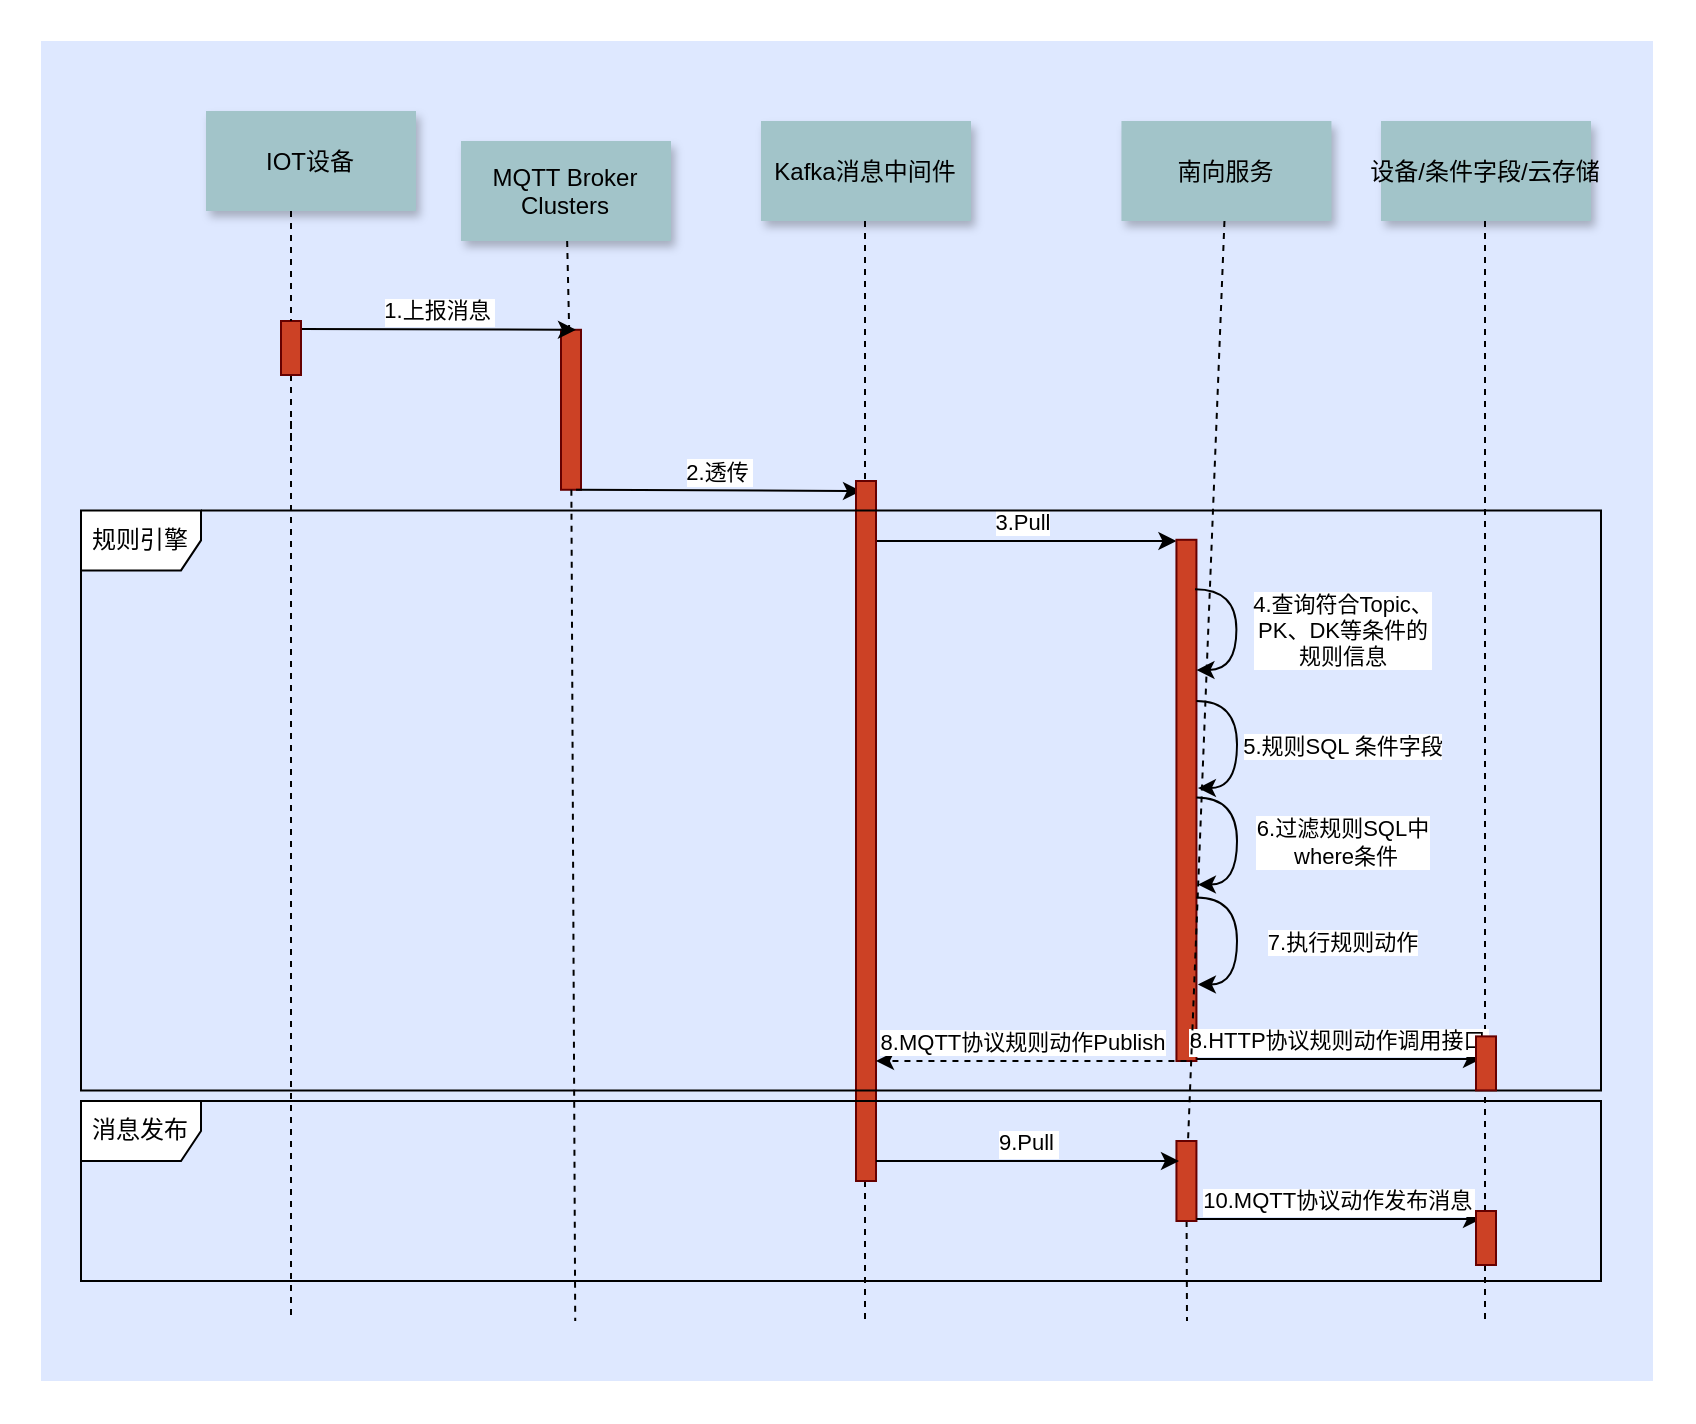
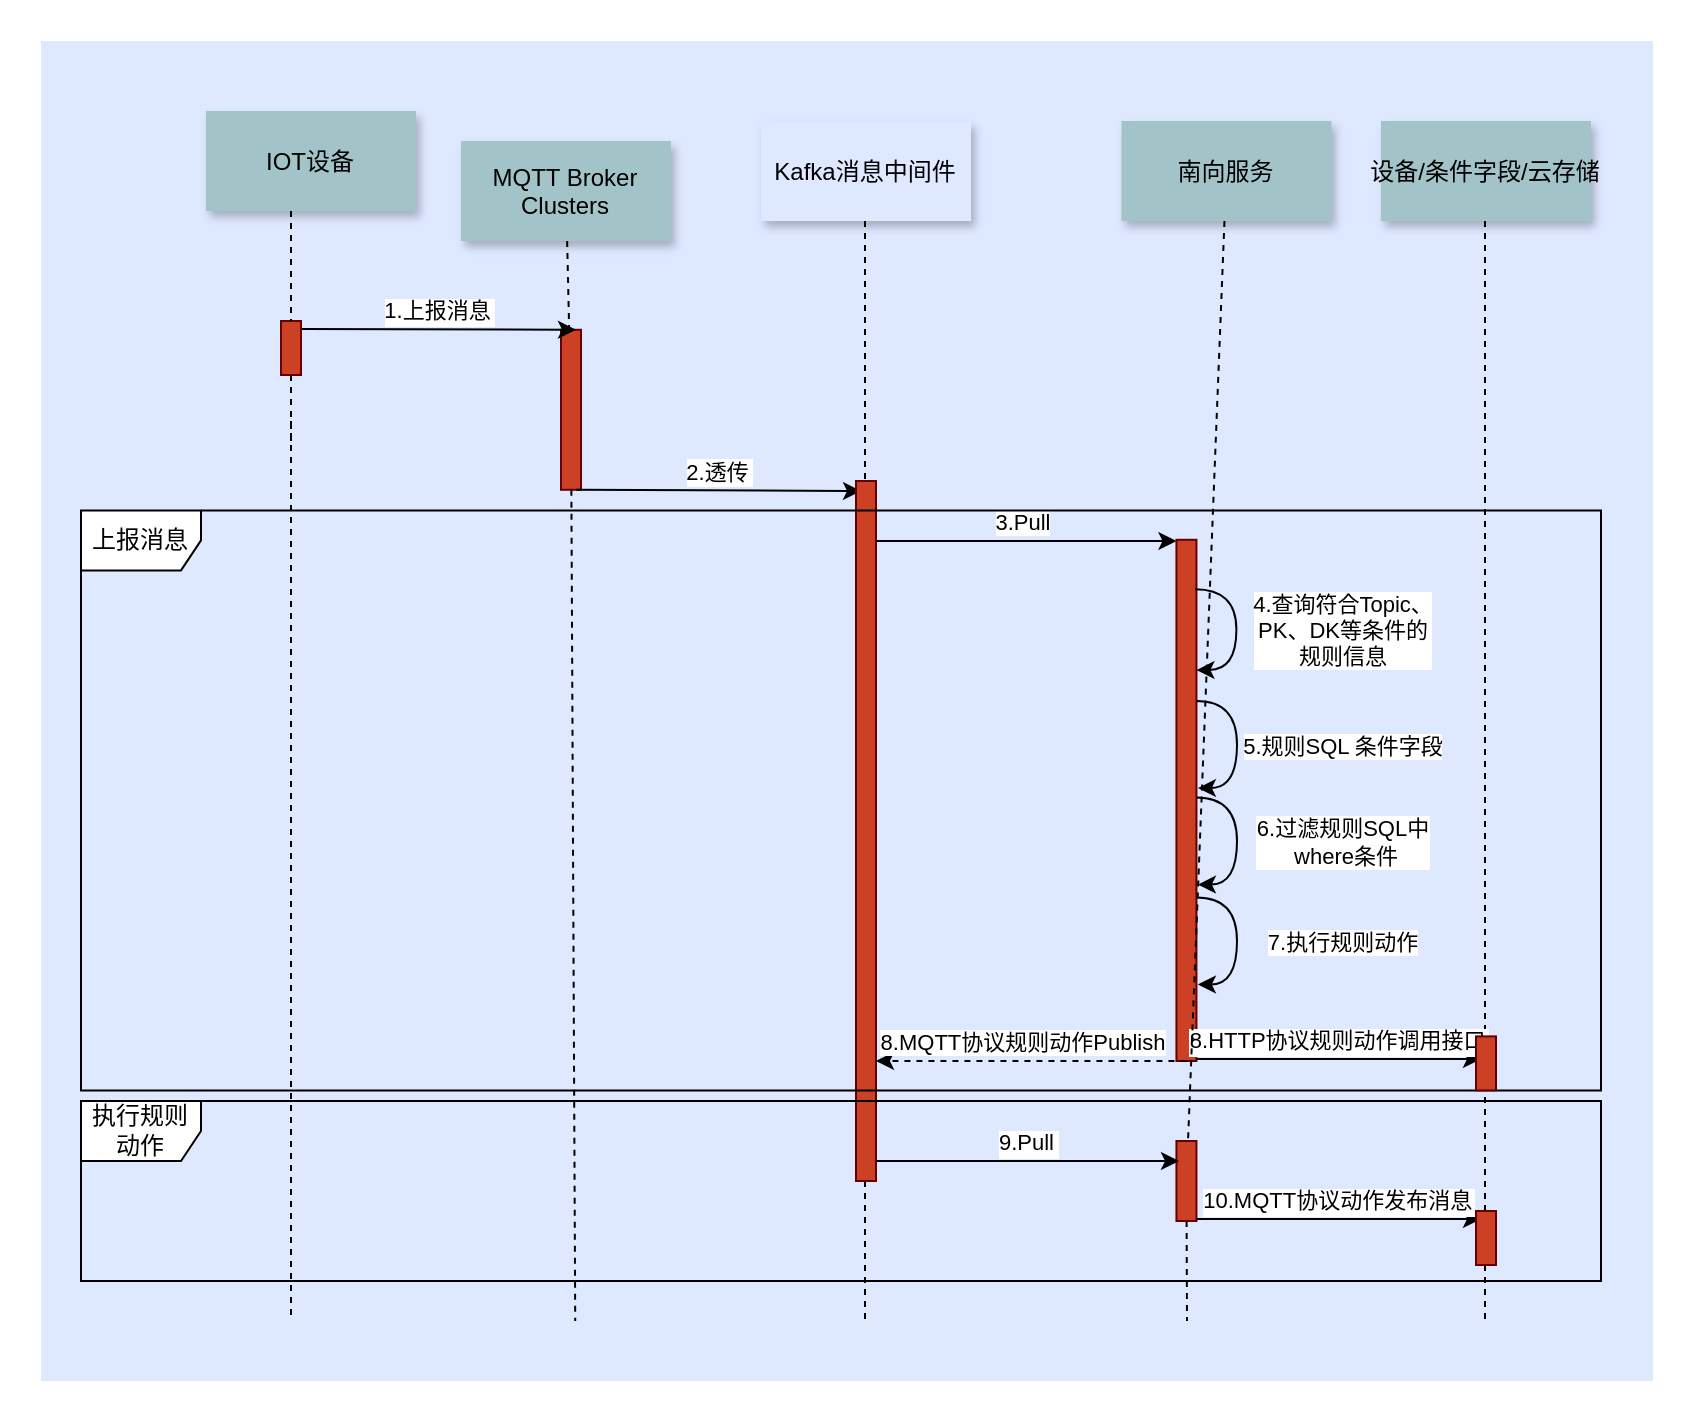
  <mxCell id="0" />
  <mxCell id="1" parent="0" />
  <mxCell id="2" value="" style="fillColor=#DEE8FF;strokeColor=none" parent="1" vertex="1"><mxGeometry x="20" y="20" width="806" height="670" as="geometry" /></mxCell>
  <mxCell id="3" value="IOT设备" style="shadow=1;fillColor=#A2C4C9;strokeColor=none" parent="1" vertex="1"><mxGeometry x="102.5" y="55" width="105" height="50" as="geometry" /></mxCell>
  <mxCell id="4" value="" style="fillColor=#CC4125;strokeColor=#660000" parent="1" vertex="1"><mxGeometry x="280" y="164.39" width="10" height="80" as="geometry" /></mxCell>
  <mxCell id="5" value="MQTT Broker&#10;Clusters" style="shadow=1;fillColor=#A2C4C9;strokeColor=none" parent="1" vertex="1"><mxGeometry x="230" y="70" width="105" height="50" as="geometry" /></mxCell>
  <mxCell id="6" value="" style="edgeStyle=none;endArrow=none;dashed=1" parent="1" source="5" target="4" edge="1"><mxGeometry x="272.335" y="165" width="100" height="100" as="geometry"><mxPoint x="287.259" y="110" as="sourcePoint" /><mxPoint x="287.576" y="165" as="targetPoint" /></mxGeometry></mxCell>
- <mxCell id="7" value="Kafka消息中间件" style="shadow=1;fillColor=#A2C4C9;strokeColor=none" parent="1" vertex="1"><mxGeometry x="380.004" y="60" width="105" height="50" as="geometry" /></mxCell>
+ <mxCell id="7" value="Kafka消息中间件" style="shadow=1;fillColor=#dee8ff;strokeColor=none;" parent="1" vertex="1"><mxGeometry x="380.004" y="60" width="105" height="50" as="geometry" /></mxCell>
  <mxCell id="8" value="2.透传" style="edgeStyle=elbowEdgeStyle;elbow=vertical;verticalLabelPosition=top;verticalAlign=bottom;exitX=0.75;exitY=1;exitDx=0;exitDy=0;entryX=0.25;entryY=0.015;entryDx=0;entryDy=0;entryPerimeter=0;" parent="1" source="4" target="19" edge="1"><mxGeometry x="350" y="290" width="100" height="100" as="geometry"><mxPoint x="290" y="390" as="sourcePoint" /><mxPoint x="420" y="244" as="targetPoint" /></mxGeometry></mxCell>
  <mxCell id="9" value="南向服务" style="shadow=1;fillColor=#A2C4C9;strokeColor=none" parent="1" vertex="1"><mxGeometry x="560.22" y="60" width="105" height="50" as="geometry" /></mxCell>
  <mxCell id="10" value="" style="edgeStyle=none;endArrow=none;dashed=1" parent="1" source="33" edge="1"><mxGeometry x="592.208" y="175.0" width="100" height="100" as="geometry"><mxPoint x="592.373" y="110" as="sourcePoint" /><mxPoint x="593" y="660" as="targetPoint" /></mxGeometry></mxCell>
  <mxCell id="11" value="设备/条件字段/云存储" style="shadow=1;fillColor=#A2C4C9;strokeColor=none" parent="1" vertex="1"><mxGeometry x="690" y="60" width="105" height="50" as="geometry" /></mxCell>
  <mxCell id="12" value="" style="edgeStyle=elbowEdgeStyle;elbow=vertical;verticalLabelPosition=top;verticalAlign=bottom" parent="1" source="19" target="20" edge="1"><mxGeometry x="517.72" y="270" width="100" height="100" as="geometry"><mxPoint x="457.72" y="370" as="sourcePoint" /><mxPoint x="557.72" y="270" as="targetPoint" /><Array as="points"><mxPoint x="507.72" y="270" /></Array></mxGeometry></mxCell>
  <mxCell id="13" value="3.Pull" style="edgeLabel;html=1;align=center;verticalAlign=middle;resizable=0;points=[];" parent="12" vertex="1" connectable="0"><mxGeometry relative="1" as="geometry"><mxPoint x="-2.5" y="-10" as="offset" /></mxGeometry></mxCell>
  <mxCell id="14" value="" style="edgeStyle=elbowEdgeStyle;elbow=horizontal;endArrow=none;dashed=1" parent="1" source="39" edge="1"><mxGeometry x="230.0" y="310" width="100" height="100" as="geometry"><mxPoint x="170" y="410" as="sourcePoint" /><mxPoint x="145" y="220" as="targetPoint" /></mxGeometry></mxCell>
  <mxCell id="15" value="" style="edgeStyle=none;dashed=1;endArrow=none" parent="1" edge="1"><mxGeometry x="50" y="300" width="100" height="100" as="geometry"><mxPoint x="145" y="210" as="sourcePoint" /><mxPoint x="145" y="660" as="targetPoint" /></mxGeometry></mxCell>
  <mxCell id="16" value="" style="edgeStyle=none;endArrow=none;dashed=1" parent="1" source="4" edge="1"><mxGeometry x="376.571" y="339.697" width="100" height="100" as="geometry"><mxPoint x="391.736" y="284.697" as="sourcePoint" /><mxPoint x="287.111" y="660" as="targetPoint" /></mxGeometry></mxCell>
  <mxCell id="17" value="1.上报消息" style="edgeStyle=none;verticalLabelPosition=top;verticalAlign=bottom;entryX=0.75;entryY=0;entryDx=0;entryDy=0;" parent="1" target="4" edge="1"><mxGeometry x="242.955" y="77.096" width="100" height="100" as="geometry"><mxPoint x="150" y="164" as="sourcePoint" /><mxPoint x="260" y="164.386" as="targetPoint" /></mxGeometry></mxCell>
  <mxCell id="18" value="" style="edgeStyle=none;endArrow=none;dashed=1" parent="1" edge="1"><mxGeometry x="431.488" y="175.0" width="100" height="100" as="geometry"><mxPoint x="432" y="110" as="sourcePoint" /><mxPoint x="432" y="660" as="targetPoint" /></mxGeometry></mxCell>
  <mxCell id="19" value="" style="fillColor=#CC4125;strokeColor=#660000" parent="1" vertex="1"><mxGeometry x="427.5" y="240" width="10" height="350" as="geometry" /></mxCell>
  <mxCell id="20" value="" style="fillColor=#CC4125;strokeColor=#660000" parent="1" vertex="1"><mxGeometry x="587.72" y="269.39" width="10" height="260.61" as="geometry" /></mxCell>
  <mxCell id="21" style="edgeStyle=orthogonalEdgeStyle;curved=1;rounded=0;orthogonalLoop=1;jettySize=auto;html=1;exitX=0.928;exitY=0.095;exitDx=0;exitDy=0;entryX=1;entryY=0.25;entryDx=0;entryDy=0;exitPerimeter=0;" parent="1" source="20" target="20" edge="1"><mxGeometry relative="1" as="geometry" /></mxCell>
  <mxCell id="22" value="4.查询符合Topic、&lt;br&gt;PK、DK等条件的&lt;br&gt;规则信息" style="edgeLabel;html=1;align=center;verticalAlign=middle;resizable=0;points=[];" parent="21" vertex="1" connectable="0"><mxGeometry x="-0.314" y="-1" relative="1" as="geometry"><mxPoint x="53.3" y="13.48" as="offset" /></mxGeometry></mxCell>
  <mxCell id="23" value="" style="edgeStyle=none;endArrow=none;dashed=1" parent="1" edge="1"><mxGeometry x="741.488" y="175.0" width="100" height="100" as="geometry"><mxPoint x="742" y="110" as="sourcePoint" /><mxPoint x="742" y="660" as="targetPoint" /></mxGeometry></mxCell>
  <mxCell id="24" style="edgeStyle=orthogonalEdgeStyle;curved=1;rounded=0;orthogonalLoop=1;jettySize=auto;html=1;exitX=0.928;exitY=0.095;exitDx=0;exitDy=0;entryX=1;entryY=0.25;entryDx=0;entryDy=0;exitPerimeter=0;" parent="1" edge="1"><mxGeometry relative="1" as="geometry"><mxPoint x="597.72" y="350.048" as="sourcePoint" /><mxPoint x="598.44" y="393.543" as="targetPoint" /><Array as="points"><mxPoint x="618" y="350" /><mxPoint x="618" y="394" /></Array></mxGeometry></mxCell>
  <mxCell id="25" value="5.规则SQL 条件字段" style="edgeLabel;html=1;align=center;verticalAlign=middle;resizable=0;points=[];" parent="24" vertex="1" connectable="0"><mxGeometry x="-0.314" y="-1" relative="1" as="geometry"><mxPoint x="53.3" y="13.48" as="offset" /></mxGeometry></mxCell>
  <mxCell id="26" style="edgeStyle=orthogonalEdgeStyle;curved=1;rounded=0;orthogonalLoop=1;jettySize=auto;html=1;exitX=0.928;exitY=0.095;exitDx=0;exitDy=0;entryX=1;entryY=0.25;entryDx=0;entryDy=0;exitPerimeter=0;" parent="1" edge="1"><mxGeometry relative="1" as="geometry"><mxPoint x="597.72" y="398.278" as="sourcePoint" /><mxPoint x="598.44" y="441.773" as="targetPoint" /><Array as="points"><mxPoint x="618" y="398.23" /><mxPoint x="618" y="442.23" /></Array></mxGeometry></mxCell>
  <mxCell id="27" value="6.过滤规则SQL中&lt;br&gt;&amp;nbsp;where条件" style="edgeLabel;html=1;align=center;verticalAlign=middle;resizable=0;points=[];" parent="26" vertex="1" connectable="0"><mxGeometry x="-0.314" y="-1" relative="1" as="geometry"><mxPoint x="53.3" y="13.48" as="offset" /></mxGeometry></mxCell>
  <mxCell id="28" style="edgeStyle=orthogonalEdgeStyle;curved=1;rounded=0;orthogonalLoop=1;jettySize=auto;html=1;exitX=0.928;exitY=0.095;exitDx=0;exitDy=0;entryX=1;entryY=0.25;entryDx=0;entryDy=0;exitPerimeter=0;" parent="1" edge="1"><mxGeometry relative="1" as="geometry"><mxPoint x="597.72" y="448.238" as="sourcePoint" /><mxPoint x="598.44" y="491.733" as="targetPoint" /><Array as="points"><mxPoint x="618" y="448.19" /><mxPoint x="618" y="492.19" /></Array></mxGeometry></mxCell>
  <mxCell id="29" value="7.执行规则动作" style="edgeLabel;html=1;align=center;verticalAlign=middle;resizable=0;points=[];" parent="28" vertex="1" connectable="0"><mxGeometry x="-0.314" y="-1" relative="1" as="geometry"><mxPoint x="53.3" y="13.48" as="offset" /></mxGeometry></mxCell>
  <mxCell id="30" value="" style="edgeStyle=elbowEdgeStyle;elbow=vertical;dashed=1;verticalLabelPosition=bottom;verticalAlign=top;exitX=0.5;exitY=1;exitDx=0;exitDy=0;" parent="1" source="20" edge="1"><mxGeometry x="795" y="644.842" width="100" height="100" as="geometry"><mxPoint x="570" y="530" as="sourcePoint" /><mxPoint x="437.5" y="530" as="targetPoint" /><Array as="points" /></mxGeometry></mxCell>
  <mxCell id="31" value="8.MQTT协议规则动作Publish" style="edgeLabel;html=1;align=center;verticalAlign=middle;resizable=0;points=[];" parent="30" vertex="1" connectable="0"><mxGeometry relative="1" as="geometry"><mxPoint x="-4.72" y="-10" as="offset" /></mxGeometry></mxCell>
  <mxCell id="32" value="8.HTTP协议规则动作调用接口" style="edgeStyle=elbowEdgeStyle;elbow=vertical;verticalLabelPosition=top;verticalAlign=bottom" parent="1" edge="1"><mxGeometry x="660.22" y="529.003" width="100" height="100" as="geometry"><mxPoint x="597.72" y="529.003" as="sourcePoint" /><mxPoint x="740" y="529" as="targetPoint" /><Array as="points" /></mxGeometry></mxCell>
  <mxCell id="33" value="" style="fillColor=#CC4125;strokeColor=#660000" parent="1" vertex="1"><mxGeometry x="587.72" y="570" width="10" height="40" as="geometry" /></mxCell>
  <mxCell id="34" value="" style="edgeStyle=none;endArrow=none;dashed=1" parent="1" source="9" target="33" edge="1"><mxGeometry x="592.208" y="175.0" width="100" height="100" as="geometry"><mxPoint x="592.729" y="110" as="sourcePoint" /><mxPoint x="593" y="867" as="targetPoint" /></mxGeometry></mxCell>
  <mxCell id="35" value="9.Pull" style="edgeStyle=elbowEdgeStyle;elbow=vertical;verticalLabelPosition=top;verticalAlign=bottom;" parent="1" edge="1"><mxGeometry x="500.0" y="580.003" width="100" height="100" as="geometry"><mxPoint x="437.5" y="580.003" as="sourcePoint" /><mxPoint x="589" y="580" as="targetPoint" /><Array as="points"><mxPoint x="412.06" y="580" /></Array></mxGeometry></mxCell>
  <mxCell id="36" value="10.MQTT协议动作发布消息" style="edgeStyle=elbowEdgeStyle;elbow=vertical;verticalLabelPosition=top;verticalAlign=bottom" parent="1" edge="1"><mxGeometry x="660.22" y="609.003" width="100" height="100" as="geometry"><mxPoint x="597.72" y="609.003" as="sourcePoint" /><mxPoint x="740" y="609" as="targetPoint" /><Array as="points" /></mxGeometry></mxCell>
- <mxCell id="37" value="规则引擎" style="shape=umlFrame;whiteSpace=wrap;html=1;" parent="1" vertex="1"><mxGeometry x="40" y="254.69" width="760" height="290" as="geometry" /></mxCell>
- <mxCell id="38" value="消息发布" style="shape=umlFrame;whiteSpace=wrap;html=1;" parent="1" vertex="1"><mxGeometry x="40" y="550" width="760" height="90" as="geometry" /></mxCell>
+ <mxCell id="37" value="上报消息" style="shape=umlFrame;whiteSpace=wrap;html=1;" parent="1" vertex="1"><mxGeometry x="40" y="254.69" width="760" height="290" as="geometry" /></mxCell>
+ <mxCell id="38" value="执行规则动作" style="shape=umlFrame;whiteSpace=wrap;html=1;" parent="1" vertex="1"><mxGeometry x="40" y="550" width="760" height="90" as="geometry" /></mxCell>
  <mxCell id="39" value="" style="fillColor=#CC4125;strokeColor=#660000" vertex="1" parent="1"><mxGeometry x="140" y="160" width="10" height="27" as="geometry" /></mxCell>
  <mxCell id="40" value="" style="edgeStyle=elbowEdgeStyle;elbow=horizontal;endArrow=none;dashed=1" edge="1" parent="1" source="3" target="39"><mxGeometry x="230.0" y="310" width="100" height="100" as="geometry"><mxPoint x="145" y="110" as="sourcePoint" /><mxPoint x="145" y="220" as="targetPoint" /></mxGeometry></mxCell>
  <mxCell id="41" value="" style="fillColor=#CC4125;strokeColor=#660000" vertex="1" parent="1"><mxGeometry x="737.5" y="517.69" width="10" height="27" as="geometry" /></mxCell>
  <mxCell id="42" value="" style="fillColor=#CC4125;strokeColor=#660000" vertex="1" parent="1"><mxGeometry x="737.5" y="605" width="10" height="27" as="geometry" /></mxCell>
